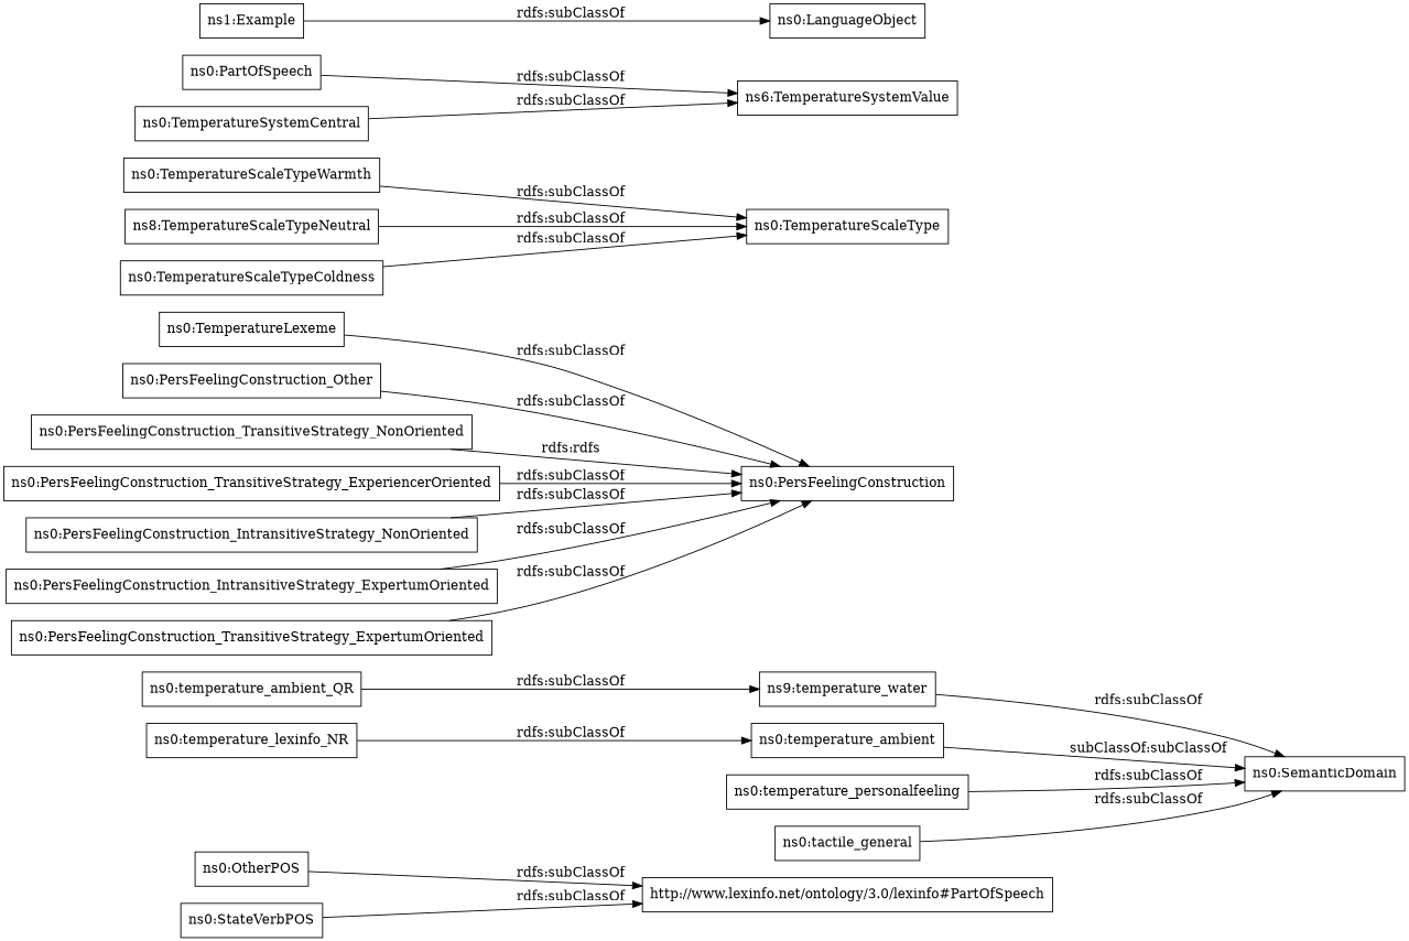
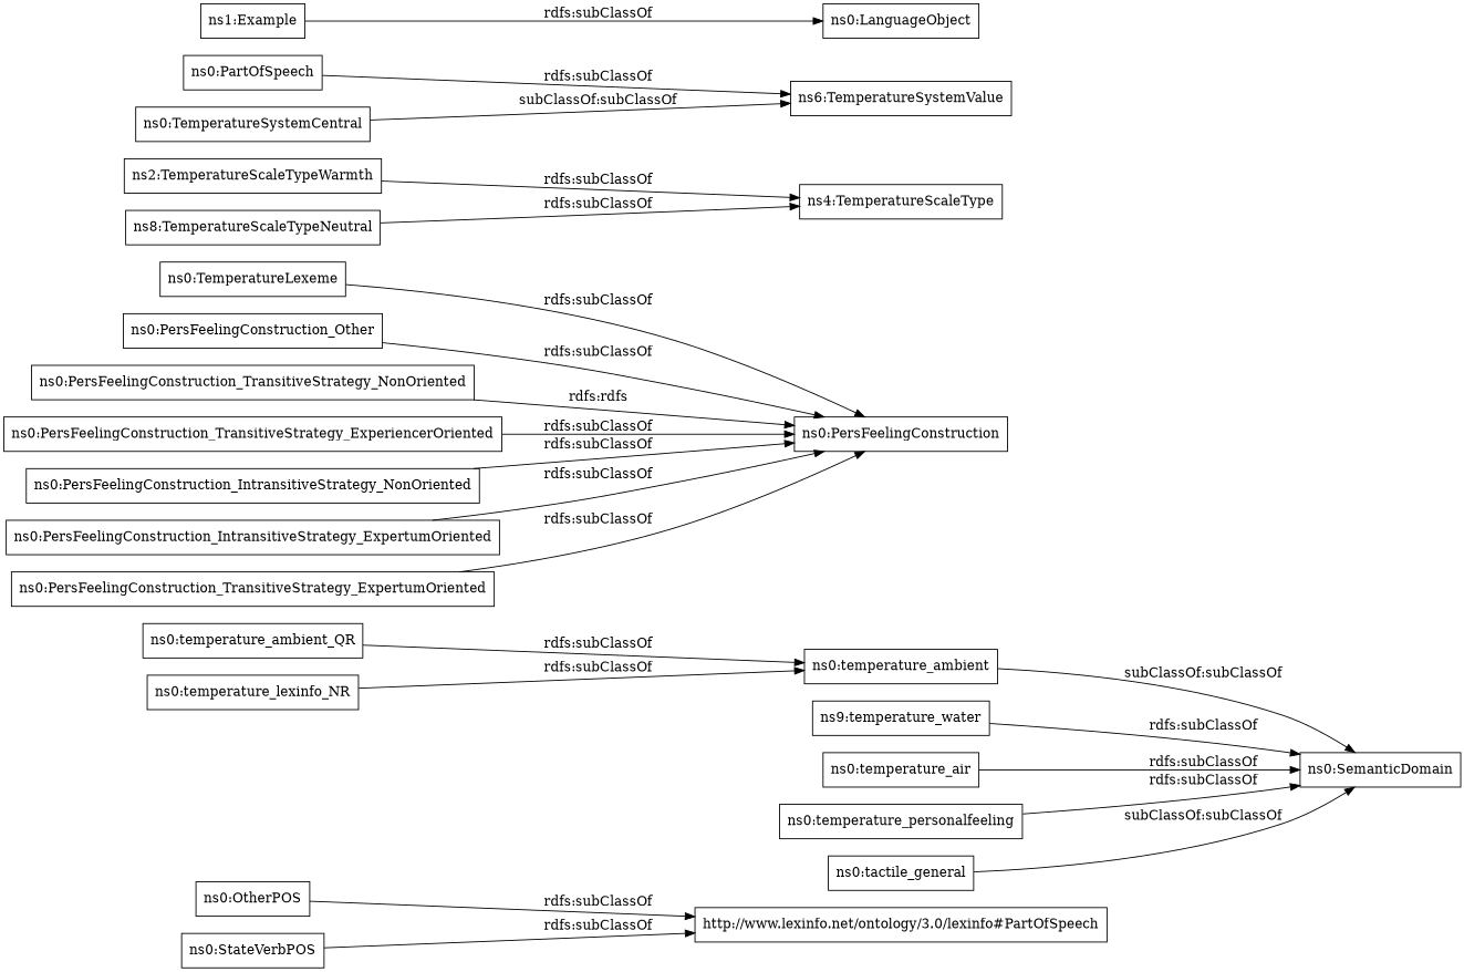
  digraph {
    rankdir=LR
    node [color=black shape=rectangle]
    "ns0:OtherPOS"
    "http://www.lexinfo.net/ontology/3.0/lexinfo#PartOfSpeech"
    "ns0:temperature_ambient_QR"
    "ns0:temperature_ambient"
    "ns0:SemanticDomain"
    "ns0:TemperatureLexeme"
    "ns0:PersFeelingConstruction"
    "ns0:PersFeelingConstruction_Other"
    n9 [label="ns9:temperature_water"]
-   "ns0:TemperatureScaleTypeWarmth"
-   "ns0:TemperatureScaleType"
+   "ns0:temperature_air"
+   "ns0:TemperatureScaleTypeWarmth" [label="ns2:TemperatureScaleTypeWarmth"]
+   "ns0:TemperatureScaleType" [label="ns4:TemperatureScaleType"]
    n13 [label="ns0:temperature_lexinfo_NR"]
    "ns0:PersFeelingConstruction_TransitiveStrategy_NonOriented"
    n15 [label="ns0:PartOfSpeech"]
    n16 [label="ns6:TemperatureSystemValue"]
    n17 [label="ns8:TemperatureScaleTypeNeutral"]
    "ns0:PersFeelingConstruction_TransitiveStrategy_ExperiencerOriented"
    "ns0:temperature_personalfeeling"
    "ns0:TemperatureSystemCentral"
-   "ns0:TemperatureScaleTypeColdness"
    "ns0:StateVerbPOS"
    "ns0:PersFeelingConstruction_IntransitiveStrategy_NonOriented"
    n24 [label="ns0:tactile_general"]
    "ns0:PersFeelingConstruction_IntransitiveStrategy_ExpertumOriented"
    n26 [label="ns1:Example"]
    "ns0:LanguageObject"
    "ns0:PersFeelingConstruction_TransitiveStrategy_ExpertumOriented"
    "ns0:OtherPOS" -> "http://www.lexinfo.net/ontology/3.0/lexinfo#PartOfSpeech" [label="rdfs:subClassOf"]
-   "ns0:temperature_ambient_QR" -> n9 [label="rdfs:subClassOf"]
+   "ns0:temperature_ambient_QR" -> "ns0:temperature_ambient" [label="rdfs:subClassOf"]
    "ns0:temperature_ambient" -> "ns0:SemanticDomain" [label="subClassOf:subClassOf"]
    "ns0:TemperatureLexeme" -> "ns0:PersFeelingConstruction" [label="rdfs:subClassOf"]
    "ns0:PersFeelingConstruction_Other" -> "ns0:PersFeelingConstruction" [label="rdfs:subClassOf"]
    n9 -> "ns0:SemanticDomain" [label="rdfs:subClassOf"]
+   "ns0:temperature_air" -> "ns0:SemanticDomain" [label="rdfs:subClassOf"]
    "ns0:TemperatureScaleTypeWarmth" -> "ns0:TemperatureScaleType" [label="rdfs:subClassOf"]
    n13 -> "ns0:temperature_ambient" [label="rdfs:subClassOf"]
    "ns0:PersFeelingConstruction_TransitiveStrategy_NonOriented" -> "ns0:PersFeelingConstruction" [label="rdfs:rdfs"]
    n15 -> n16 [label="rdfs:subClassOf"]
    n17 -> "ns0:TemperatureScaleType" [label="rdfs:subClassOf"]
    "ns0:PersFeelingConstruction_TransitiveStrategy_ExperiencerOriented" -> "ns0:PersFeelingConstruction" [label="rdfs:subClassOf"]
    "ns0:temperature_personalfeeling" -> "ns0:SemanticDomain" [label="rdfs:subClassOf"]
-   "ns0:TemperatureSystemCentral" -> n16 [label="rdfs:subClassOf"]
-   "ns0:TemperatureScaleTypeColdness" -> "ns0:TemperatureScaleType" [label="rdfs:subClassOf"]
+   "ns0:TemperatureSystemCentral" -> n16 [label="subClassOf:subClassOf"]
    "ns0:StateVerbPOS" -> "http://www.lexinfo.net/ontology/3.0/lexinfo#PartOfSpeech" [label="rdfs:subClassOf"]
    "ns0:PersFeelingConstruction_IntransitiveStrategy_NonOriented" -> "ns0:PersFeelingConstruction" [label="rdfs:subClassOf"]
-   n24 -> "ns0:SemanticDomain" [label="rdfs:subClassOf"]
+   n24 -> "ns0:SemanticDomain" [label="subClassOf:subClassOf"]
    "ns0:PersFeelingConstruction_IntransitiveStrategy_ExpertumOriented" -> "ns0:PersFeelingConstruction" [label="rdfs:subClassOf"]
    n26 -> "ns0:LanguageObject" [label="rdfs:subClassOf"]
    "ns0:PersFeelingConstruction_TransitiveStrategy_ExpertumOriented" -> "ns0:PersFeelingConstruction" [label="rdfs:subClassOf"]
  }
